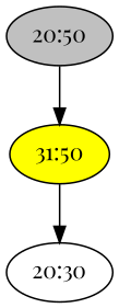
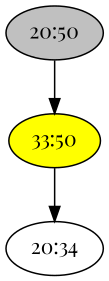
  digraph {
    fontname="Playfair Display"
    node [fontname="Playfair Display" style=filled]
    edge [fontname="Playfair Display"]
    n1 [fillcolor=grey label="20:50"]
-   n2 [fillcolor=yellow label="31:50"]
-   n3 [label="20:30" style=""]
+   n2 [fillcolor=yellow label="33:50"]
+   n3 [label="20:34" style=""]
    n1 -> n2
    n2 -> n3
  }
